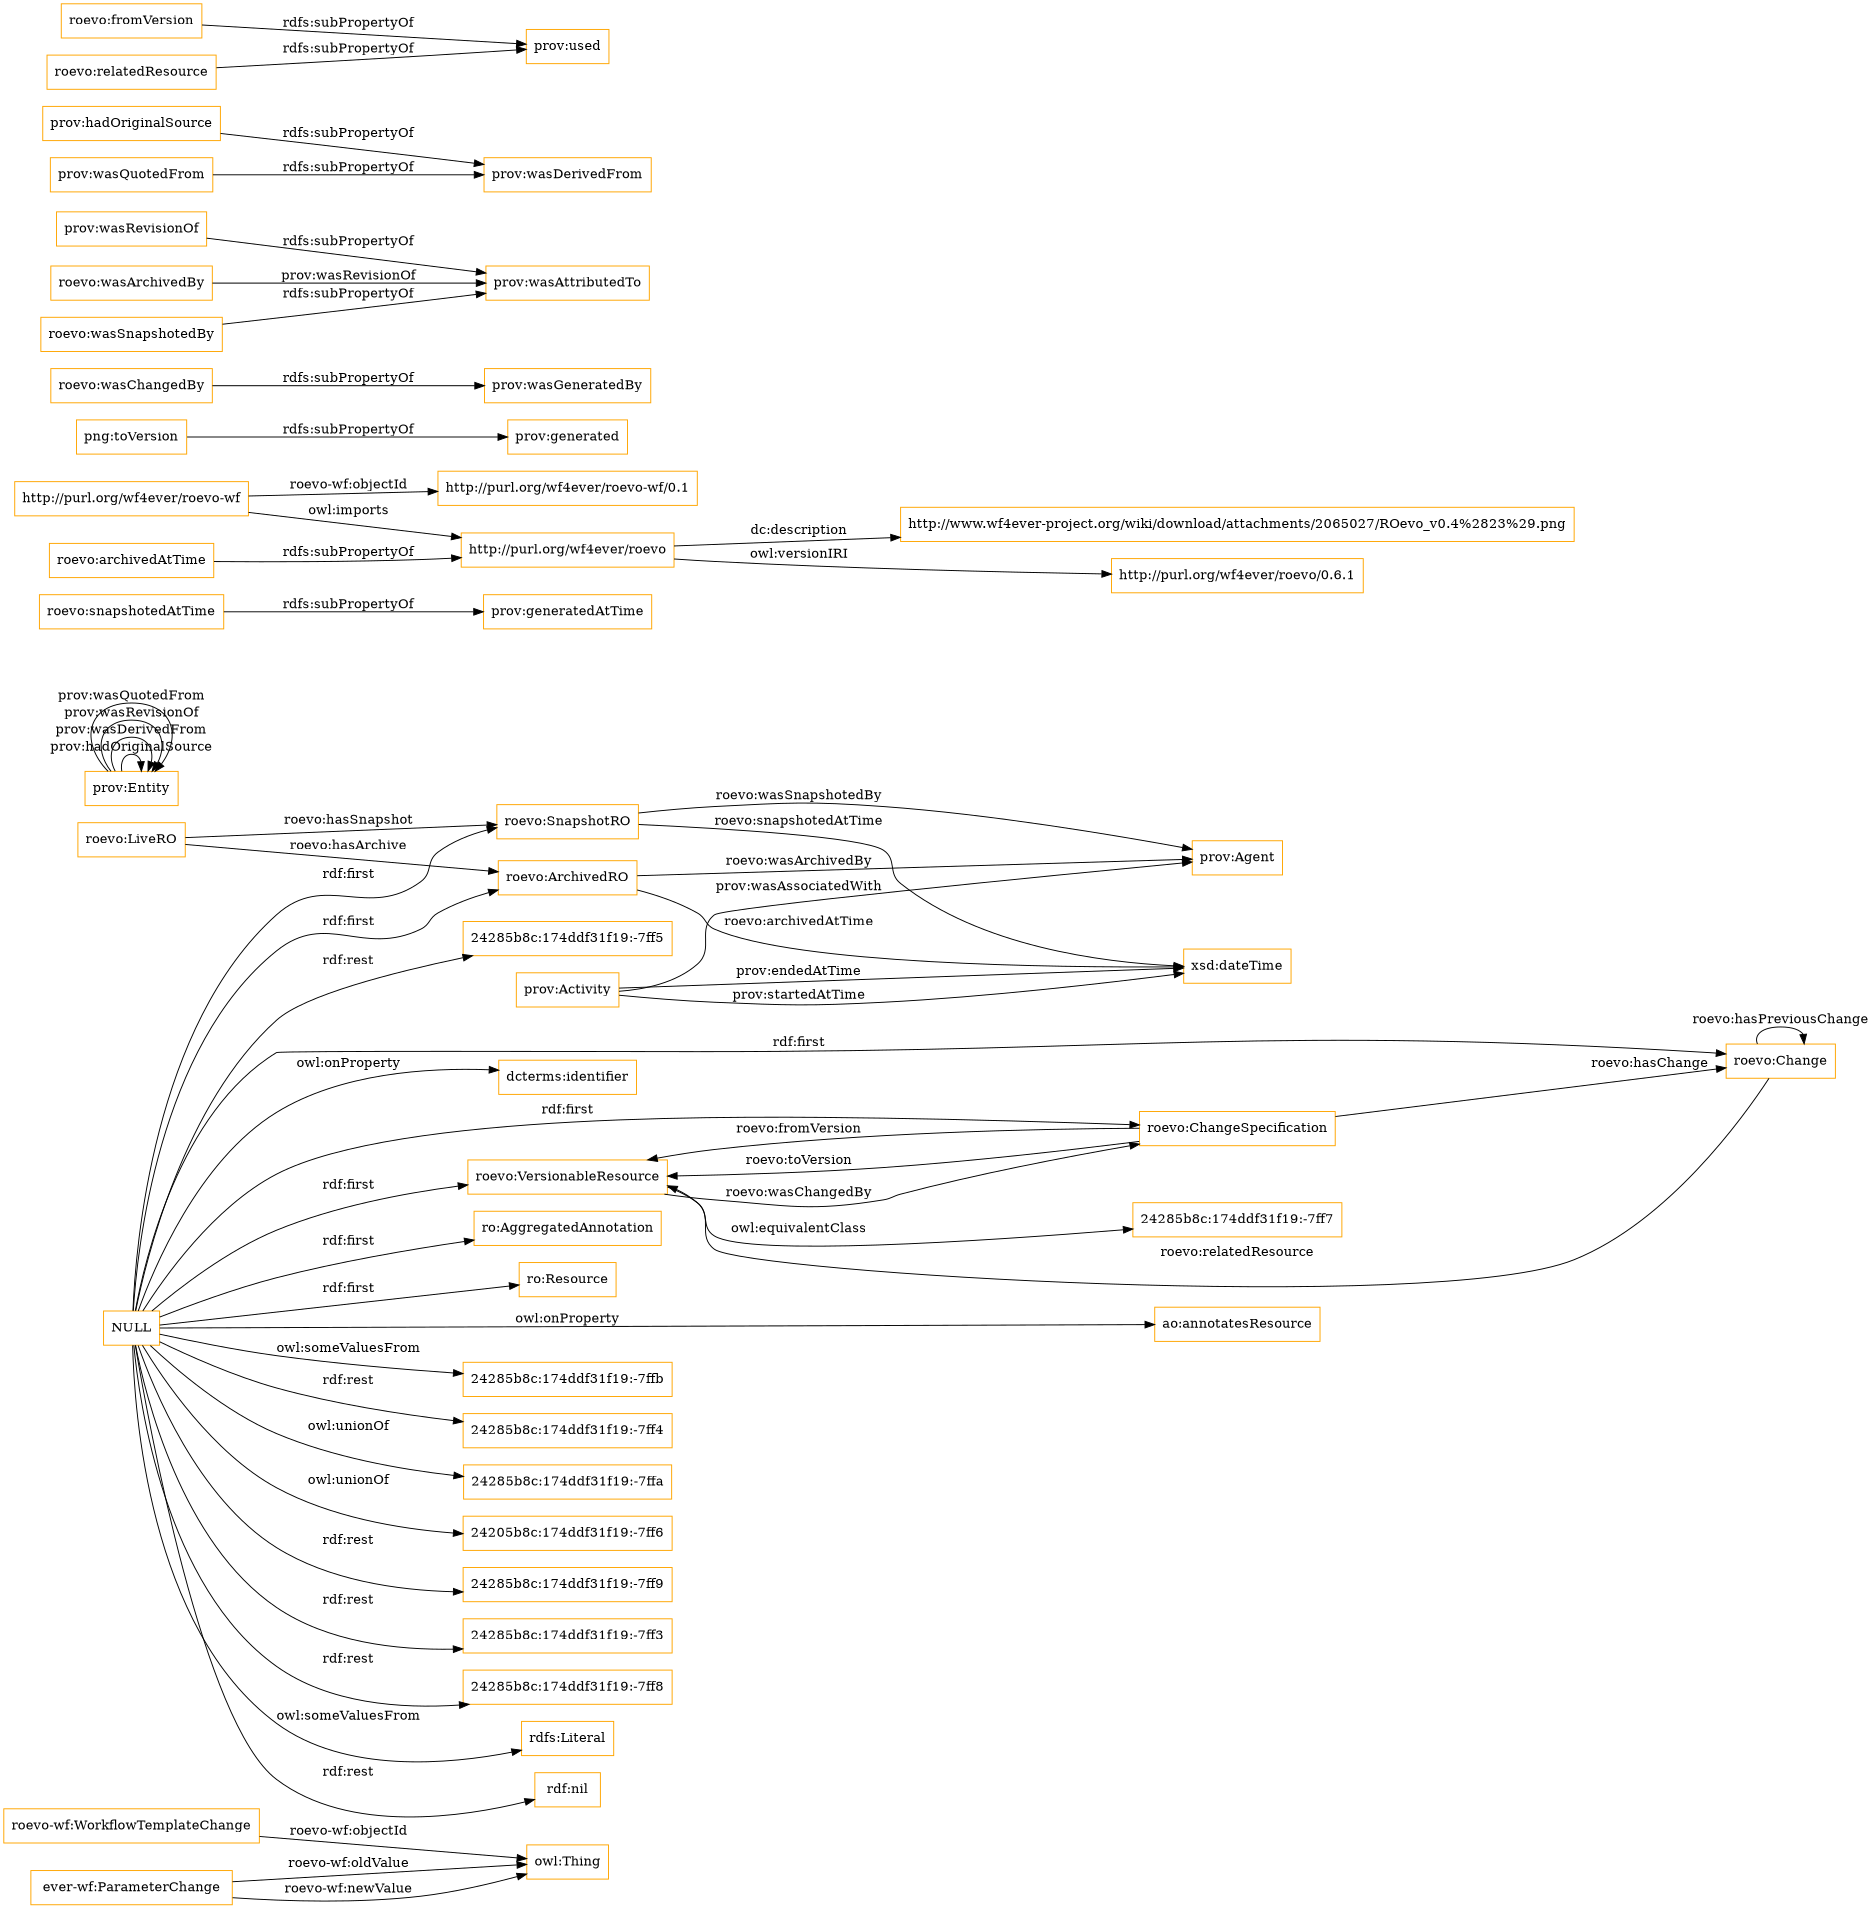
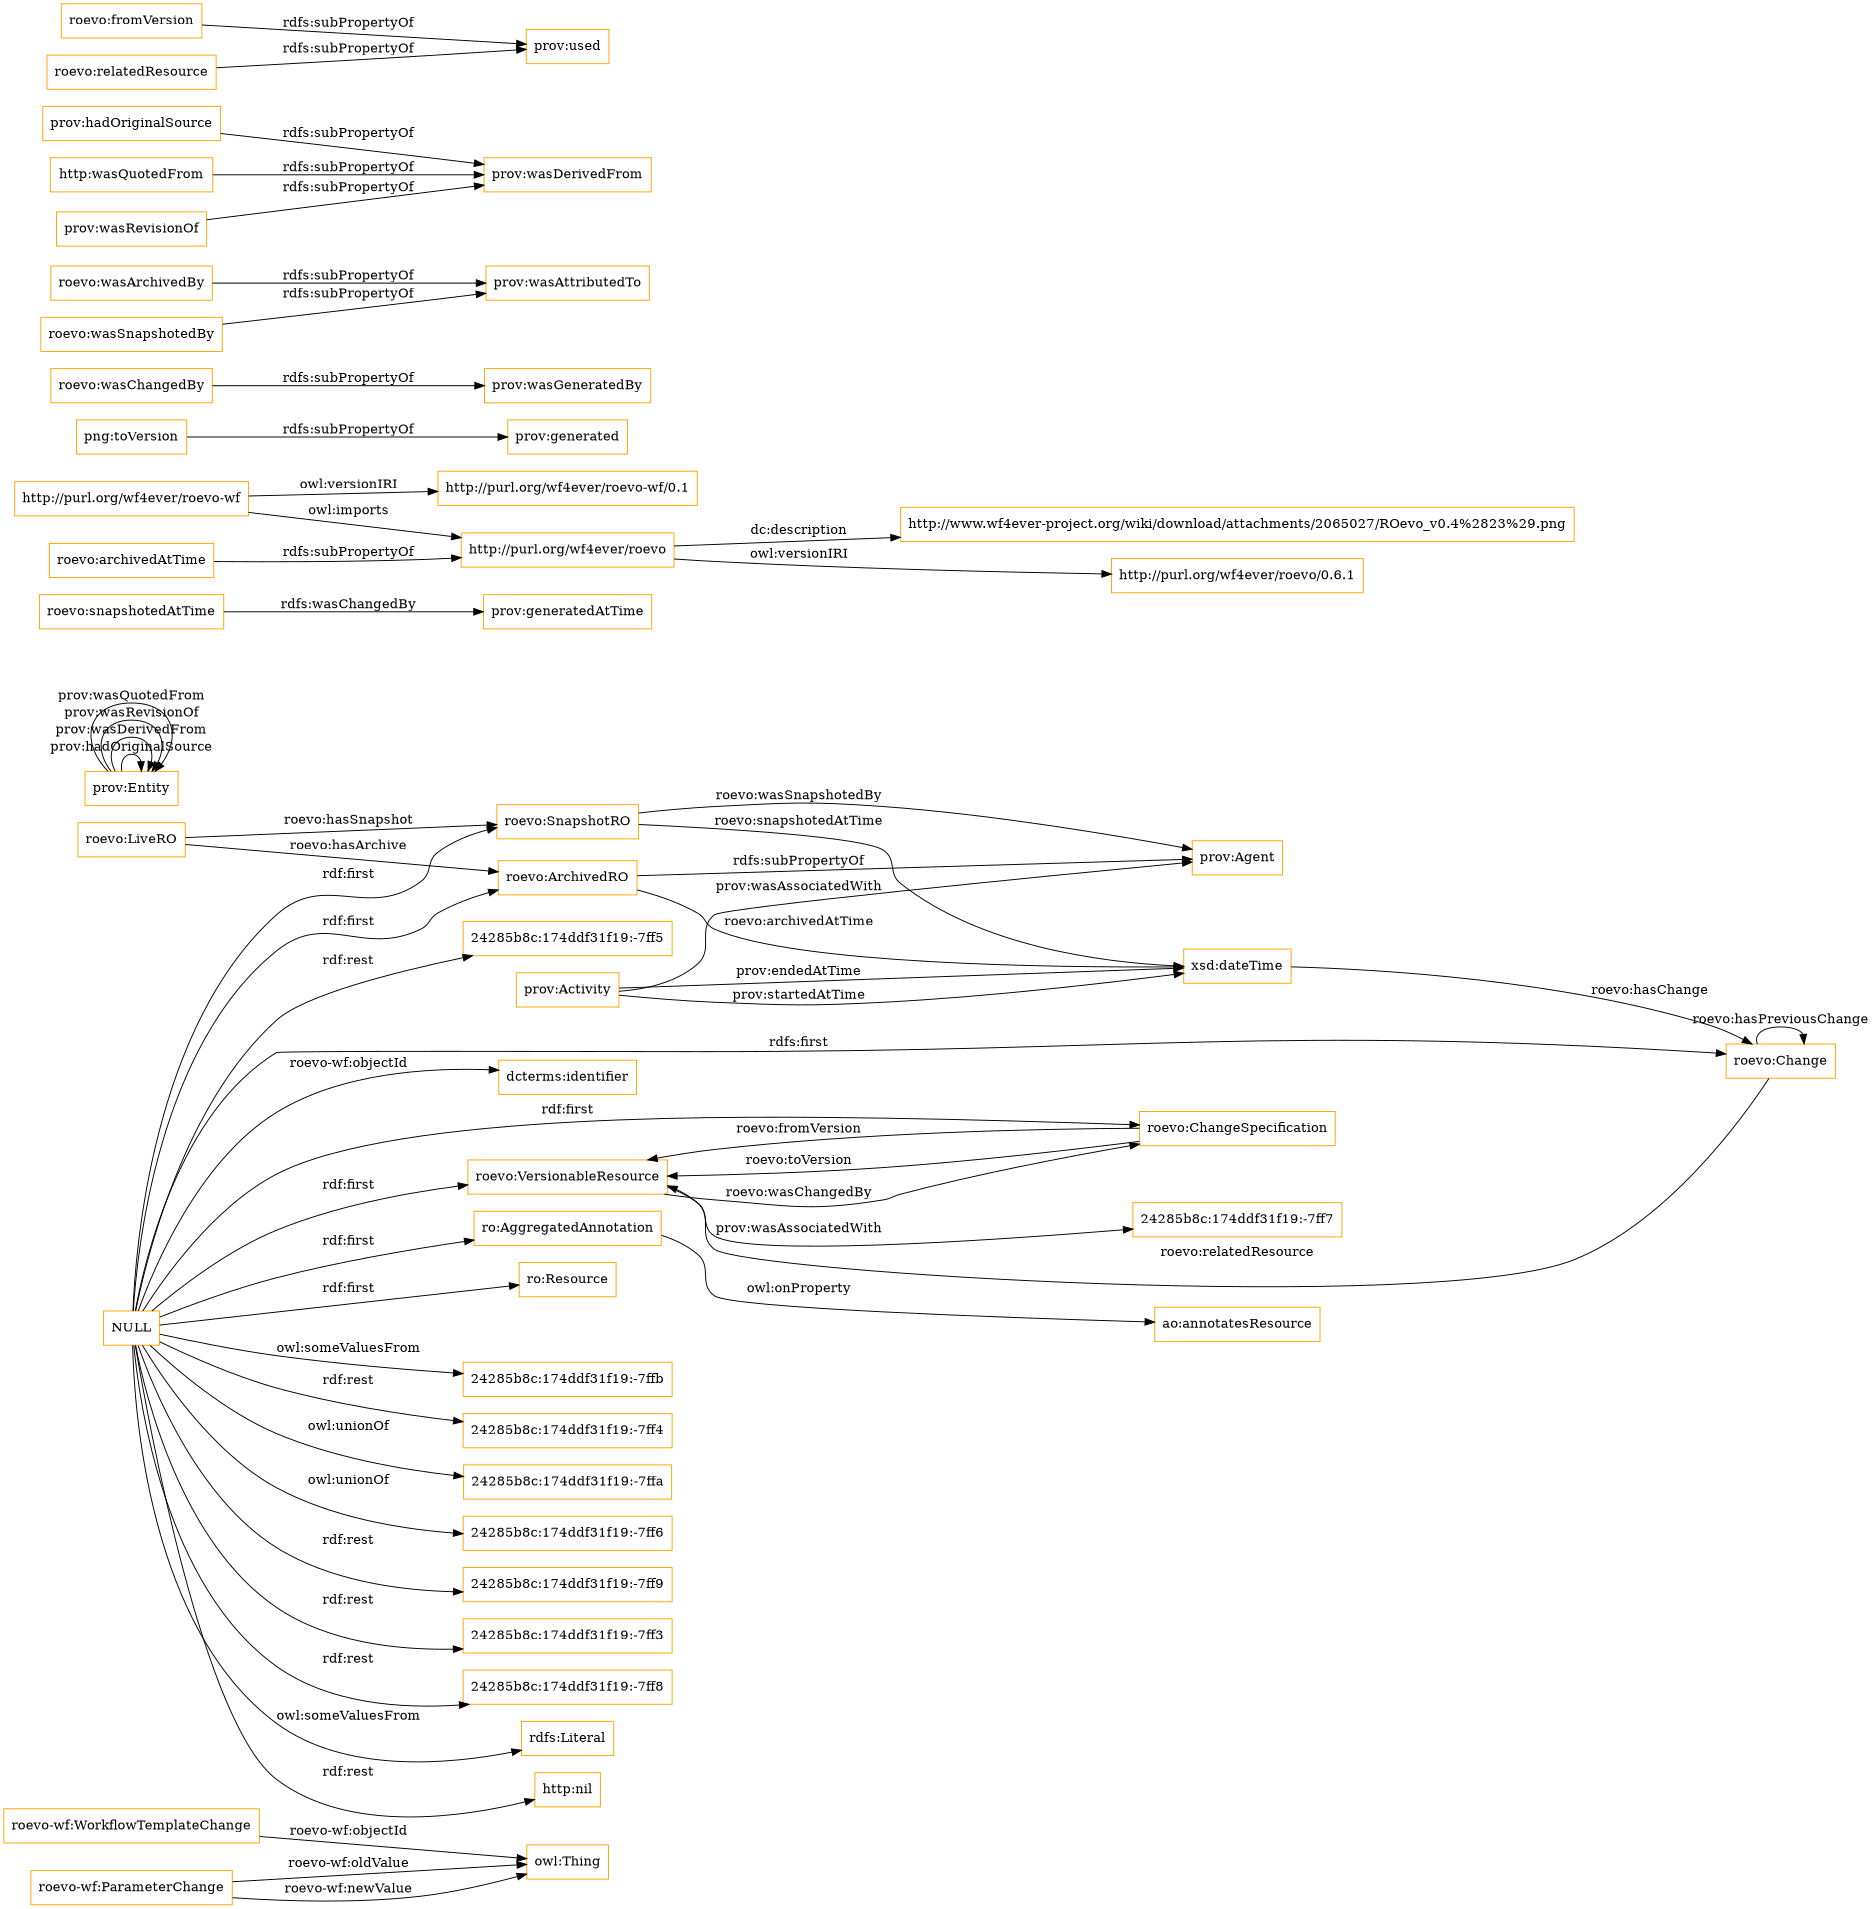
  digraph {
    rankdir=LR
    node [color=orange shape=rectangle]
    "roevo-wf:WorkflowTemplateChange"
    "owl:Thing"
-   "roevo-wf:ParameterChange" [label="ever-wf:ParameterChange"]
+   "roevo-wf:ParameterChange"
    "roevo:VersionableResource"
    "roevo:ChangeSpecification"
    "24285b8c:174ddf31f19:-7ff7"
    "roevo:Change"
    "roevo:LiveRO"
    "roevo:SnapshotRO"
    "roevo:ArchivedRO"
    "prov:Agent"
    "xsd:dateTime"
    "prov:Entity"
    "prov:Activity"
    NULL
    "ro:Resource"
    "ro:AggregatedAnnotation"
    "24285b8c:174ddf31f19:-7ffb"
    "24285b8c:174ddf31f19:-7ff4"
    "24285b8c:174ddf31f19:-7ffa"
-   "24285b8c:174ddf31f19:-7ff6" [label="24205b8c:174ddf31f19:-7ff6"]
+   "24285b8c:174ddf31f19:-7ff6"
    "24285b8c:174ddf31f19:-7ff9"
    "24285b8c:174ddf31f19:-7ff3"
    "24285b8c:174ddf31f19:-7ff8"
    "rdfs:Literal"
-   "rdf:nil"
+   "rdf:nil" [label="http:nil"]
    "24285b8c:174ddf31f19:-7ff5"
    "dcterms:identifier"
    "ao:annotatesResource"
    "roevo:snapshotedAtTime"
    "prov:generatedAtTime"
    "http://purl.org/wf4ever/roevo-wf"
    "http://purl.org/wf4ever/roevo-wf/0.1"
    "http://purl.org/wf4ever/roevo"
    "http://www.wf4ever-project.org/wiki/download/attachments/2065027/ROevo_v0.4%2823%29.png"
    "http://purl.org/wf4ever/roevo/0.6.1"
    n37 [label="png:toVersion"]
    "prov:generated"
    "roevo:wasChangedBy"
    "prov:wasGeneratedBy"
    "prov:hadOriginalSource"
    "prov:wasDerivedFrom"
    "roevo:wasArchivedBy"
    "prov:wasAttributedTo"
    "prov:wasRevisionOf"
    "roevo:archivedAtTime"
    "roevo:fromVersion"
    "prov:used"
-   "prov:wasQuotedFrom"
+   "prov:wasQuotedFrom" [label="http:wasQuotedFrom"]
    "roevo:relatedResource"
    "roevo:wasSnapshotedBy"
    "roevo-wf:WorkflowTemplateChange" -> "owl:Thing" [label="roevo-wf:objectId"]
    "roevo-wf:ParameterChange" -> "owl:Thing" [label="roevo-wf:oldValue"]
    "roevo-wf:ParameterChange" -> "owl:Thing" [label="roevo-wf:newValue"]
    "roevo:VersionableResource" -> "roevo:ChangeSpecification" [label="roevo:wasChangedBy"]
-   "roevo:VersionableResource" -> "24285b8c:174ddf31f19:-7ff7" [label="owl:equivalentClass"]
+   "roevo:VersionableResource" -> "24285b8c:174ddf31f19:-7ff7" [label="prov:wasAssociatedWith"]
    "roevo:ChangeSpecification" -> "roevo:VersionableResource" [label="roevo:fromVersion"]
    "roevo:ChangeSpecification" -> "roevo:VersionableResource" [label="roevo:toVersion"]
-   "roevo:ChangeSpecification" -> "roevo:Change" [label="roevo:hasChange"]
+   "xsd:dateTime" -> "roevo:Change" [label="roevo:hasChange"]
    "roevo:Change" -> "roevo:VersionableResource" [label="roevo:relatedResource"]
    "roevo:Change" -> "roevo:Change" [label="roevo:hasPreviousChange"]
    "roevo:LiveRO" -> "roevo:SnapshotRO" [label="roevo:hasSnapshot"]
    "roevo:LiveRO" -> "roevo:ArchivedRO" [label="roevo:hasArchive"]
    "roevo:SnapshotRO" -> "prov:Agent" [label="roevo:wasSnapshotedBy"]
    "roevo:SnapshotRO" -> "xsd:dateTime" [label="roevo:snapshotedAtTime"]
-   "roevo:ArchivedRO" -> "prov:Agent" [label="roevo:wasArchivedBy"]
+   "roevo:ArchivedRO" -> "prov:Agent" [label="rdfs:subPropertyOf"]
    "roevo:ArchivedRO" -> "xsd:dateTime" [label="roevo:archivedAtTime"]
    "prov:Entity" -> "prov:Entity" [label="prov:hadOriginalSource"]
    "prov:Entity" -> "prov:Entity" [label="prov:wasDerivedFrom"]
    "prov:Entity" -> "prov:Entity" [label="prov:wasRevisionOf"]
    "prov:Entity" -> "prov:Entity" [label="prov:wasQuotedFrom"]
    "prov:Activity" -> "prov:Agent" [label="prov:wasAssociatedWith"]
    "prov:Activity" -> "xsd:dateTime" [label="prov:endedAtTime"]
    "prov:Activity" -> "xsd:dateTime" [label="prov:startedAtTime"]
    NULL -> "roevo:VersionableResource" [label="rdf:first"]
    NULL -> "roevo:ChangeSpecification" [label="rdf:first"]
-   NULL -> "roevo:Change" [label="rdf:first"]
+   NULL -> "roevo:Change" [label="rdfs:first"]
    NULL -> "roevo:SnapshotRO" [label="rdf:first"]
    NULL -> "roevo:ArchivedRO" [label="rdf:first"]
    NULL -> "ro:Resource" [label="rdf:first"]
    NULL -> "ro:AggregatedAnnotation" [label="rdf:first"]
    NULL -> "24285b8c:174ddf31f19:-7ffb" [label="owl:someValuesFrom"]
    NULL -> "24285b8c:174ddf31f19:-7ff4" [label="rdf:rest"]
    NULL -> "24285b8c:174ddf31f19:-7ffa" [label="owl:unionOf"]
    NULL -> "24285b8c:174ddf31f19:-7ff6" [label="owl:unionOf"]
    NULL -> "24285b8c:174ddf31f19:-7ff9" [label="rdf:rest"]
    NULL -> "24285b8c:174ddf31f19:-7ff3" [label="rdf:rest"]
    NULL -> "24285b8c:174ddf31f19:-7ff8" [label="rdf:rest"]
    NULL -> "rdfs:Literal" [label="owl:someValuesFrom"]
    NULL -> "rdf:nil" [label="rdf:rest"]
    NULL -> "24285b8c:174ddf31f19:-7ff5" [label="rdf:rest"]
-   NULL -> "dcterms:identifier" [label="owl:onProperty"]
-   NULL -> "ao:annotatesResource" [label="owl:onProperty"]
-   "roevo:snapshotedAtTime" -> "prov:generatedAtTime" [label="rdfs:subPropertyOf"]
-   "http://purl.org/wf4ever/roevo-wf" -> "http://purl.org/wf4ever/roevo-wf/0.1" [label="roevo-wf:objectId"]
+   NULL -> "dcterms:identifier" [label="roevo-wf:objectId"]
+   "ro:AggregatedAnnotation" -> "ao:annotatesResource" [label="owl:onProperty"]
+   "roevo:snapshotedAtTime" -> "prov:generatedAtTime" [label="rdfs:wasChangedBy"]
+   "http://purl.org/wf4ever/roevo-wf" -> "http://purl.org/wf4ever/roevo-wf/0.1" [label="owl:versionIRI"]
    "http://purl.org/wf4ever/roevo-wf" -> "http://purl.org/wf4ever/roevo" [label="owl:imports"]
    "http://purl.org/wf4ever/roevo" -> "http://www.wf4ever-project.org/wiki/download/attachments/2065027/ROevo_v0.4%2823%29.png" [label="dc:description"]
    "http://purl.org/wf4ever/roevo" -> "http://purl.org/wf4ever/roevo/0.6.1" [label="owl:versionIRI"]
    n37 -> "prov:generated" [label="rdfs:subPropertyOf"]
    "roevo:wasChangedBy" -> "prov:wasGeneratedBy" [label="rdfs:subPropertyOf"]
    "prov:hadOriginalSource" -> "prov:wasDerivedFrom" [label="rdfs:subPropertyOf"]
-   "roevo:wasArchivedBy" -> "prov:wasAttributedTo" [label="prov:wasRevisionOf"]
-   "prov:wasRevisionOf" -> "prov:wasAttributedTo" [label="rdfs:subPropertyOf"]
+   "roevo:wasArchivedBy" -> "prov:wasAttributedTo" [label="rdfs:subPropertyOf"]
+   "prov:wasRevisionOf" -> "prov:wasDerivedFrom" [label="rdfs:subPropertyOf"]
    "roevo:archivedAtTime" -> "http://purl.org/wf4ever/roevo" [label="rdfs:subPropertyOf"]
    "roevo:fromVersion" -> "prov:used" [label="rdfs:subPropertyOf"]
    "prov:wasQuotedFrom" -> "prov:wasDerivedFrom" [label="rdfs:subPropertyOf"]
    "roevo:relatedResource" -> "prov:used" [label="rdfs:subPropertyOf"]
    "roevo:wasSnapshotedBy" -> "prov:wasAttributedTo" [label="rdfs:subPropertyOf"]
  }
